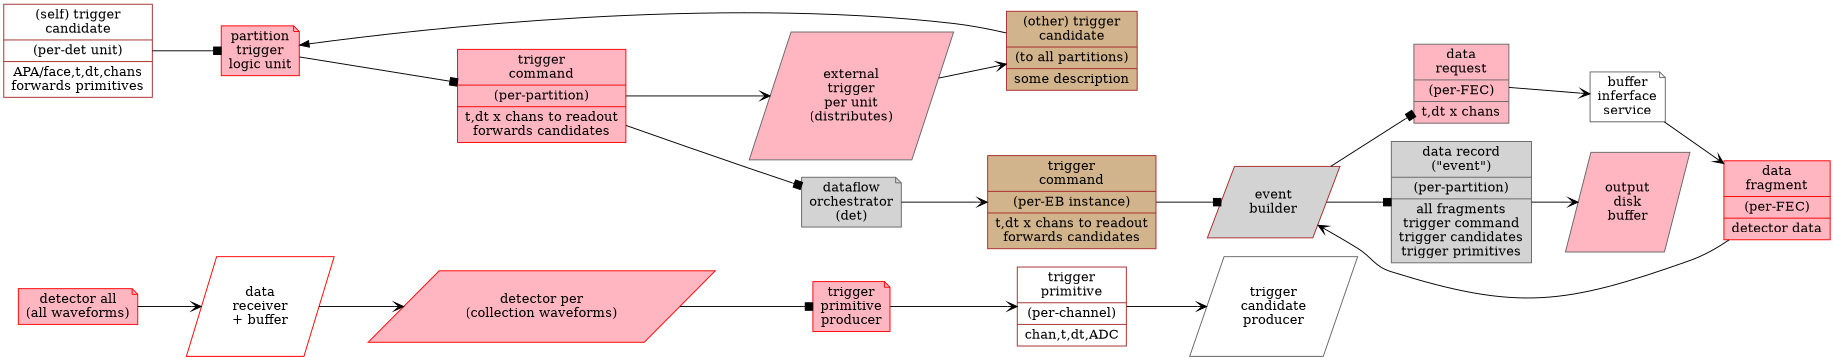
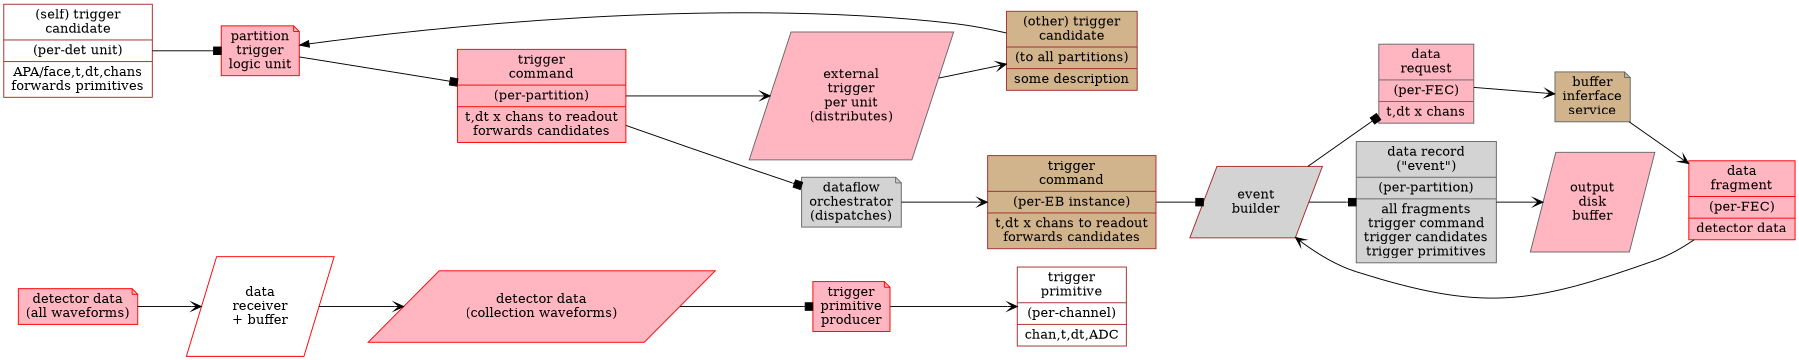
  digraph {
    rankdir=LR
    node [color=red fillcolor=lightpink shape=record style=filled]
    edge [arrowhead=vee]
-   n1 [label="detector all\n(all waveforms)" shape=note]
+   n1 [label="detector data\n(all waveforms)" shape=note]
    n2 [fillcolor=white label="data\nreceiver\n+ buffer" shape=parallelogram]
-   n3 [label="detector per\n(collection waveforms)" shape=parallelogram]
+   n3 [label="detector data\n(collection waveforms)" shape=parallelogram]
    n4 [label="trigger\nprimitive\nproducer" shape=note]
    n5 [color=brown fillcolor=white label="{trigger\nprimitive}|{(per-channel)}|{chan,t,dt,ADC}"]
-   n6 [color=gray40 fillcolor=white label="trigger\ncandidate\nproducer" shape=parallelogram]
    n7 [color=brown fillcolor=white label="{(self) trigger\ncandidate}|{(per-det unit)}|{APA/face,t,dt,chans\nforwards primitives}"]
    n8 [label="partition\ntrigger\nlogic unit" shape=note]
    n9 [color=brown fillcolor=tan label="{(other) trigger\ncandidate}|{(to all partitions)}|{some description}"]
    n10 [label="{trigger\ncommand}|{(per-partition)}|{t,dt x chans to readout\nforwards candidates}"]
-   n11 [color=gray40 fillcolor=lightgrey label="dataflow\norchestrator\n(det)" shape=note]
+   n11 [color=gray40 fillcolor=lightgrey label="dataflow\norchestrator\n(dispatches)" shape=note]
    n12 [color=gray40 label="external\ntrigger\nper unit\n(distributes)" shape=parallelogram]
    n13 [color=brown fillcolor=tan label="{trigger\ncommand}|{(per-EB instance)}|{t,dt x chans to readout\nforwards candidates}"]
    n14 [color=brown fillcolor=lightgrey label="event\nbuilder" shape=parallelogram]
    n15 [color=gray40 label="{data\nrequest}|{(per-FEC)}|{t,dt x chans}"]
    n16 [color=gray40 fillcolor=lightgrey label="{data record\n(\"event\")}|{(per-partition)}|{all fragments\ntrigger command\ntrigger candidates\ntrigger primitives}"]
-   n17 [color=gray40 fillcolor=white label="buffer\ninferface\nservice" shape=note]
+   n17 [color=gray40 fillcolor=tan label="buffer\ninferface\nservice" shape=note]
    n18 [label="{data\nfragment}|{(per-FEC)}|{detector data}"]
    n19 [color=gray40 label="output\ndisk\nbuffer" shape=parallelogram]
    n1 -> n2
    n2 -> n3
    n3 -> n4 [arrowhead=box]
    n4 -> n5
-   n5 -> n6
    n7 -> n8 [arrowhead=box]
    n8 -> n9 [dir=back arrowhead=""]
    n8 -> n10 [arrowhead=box]
    n10 -> n11 [arrowhead=box]
    n10 -> n12
    n11 -> n13
    n12 -> n9
    n13 -> n14 [arrowhead=box]
    n14 -> n15 [arrowhead=box]
    n14 -> n16 [arrowhead=box]
    n15 -> n17
    n16 -> n19
    n17 -> n18
    n18 -> n14
  }
